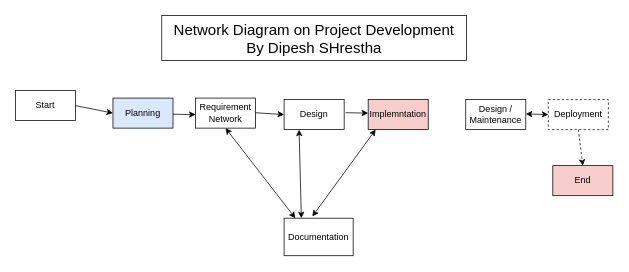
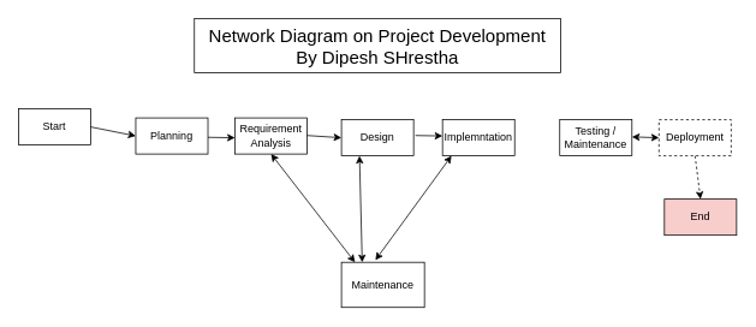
  <mxCell id="0" />
  <mxCell id="1" parent="0" />
  <mxCell id="2" value="Start" style="rounded=0;whiteSpace=wrap;html=1;" parent="1" vertex="1"><mxGeometry x="20" y="120" width="80" height="40" as="geometry" /></mxCell>
- <mxCell id="3" value="Planning" style="rounded=0;whiteSpace=wrap;html=1;fillColor=#dae8fc;" parent="1" vertex="1"><mxGeometry x="150" y="130" width="80" height="40" as="geometry" /></mxCell>
- <mxCell id="4" value="Requirement Network" style="rounded=0;whiteSpace=wrap;html=1;" parent="1" vertex="1"><mxGeometry x="260" y="130" width="80" height="40" as="geometry" /></mxCell>
+ <mxCell id="3" value="Planning" style="rounded=0;whiteSpace=wrap;html=1;" parent="1" vertex="1"><mxGeometry x="150" y="130" width="80" height="40" as="geometry" /></mxCell>
+ <mxCell id="4" value="Requirement Analysis" style="rounded=0;whiteSpace=wrap;html=1;" parent="1" vertex="1"><mxGeometry x="260" y="130" width="80" height="40" as="geometry" /></mxCell>
  <mxCell id="5" value="Design" style="rounded=0;whiteSpace=wrap;html=1;" parent="1" vertex="1"><mxGeometry x="378" y="132" width="80" height="40" as="geometry" /></mxCell>
- <mxCell id="6" value="Implemntation" style="rounded=0;whiteSpace=wrap;html=1;fillColor=#f8cecc;" parent="1" vertex="1"><mxGeometry x="490" y="132" width="80" height="40" as="geometry" /></mxCell>
- <mxCell id="7" value="Design / Maintenance" style="rounded=0;whiteSpace=wrap;html=1;" parent="1" vertex="1"><mxGeometry x="620" y="132" width="80" height="40" as="geometry" /></mxCell>
+ <mxCell id="6" value="Implemntation" style="rounded=0;whiteSpace=wrap;html=1;" parent="1" vertex="1"><mxGeometry x="490" y="132" width="80" height="40" as="geometry" /></mxCell>
+ <mxCell id="7" value="Testing / Maintenance" style="rounded=0;whiteSpace=wrap;html=1;" parent="1" vertex="1"><mxGeometry x="620" y="132" width="80" height="40" as="geometry" /></mxCell>
  <mxCell id="8" value="Deployment" style="rounded=0;whiteSpace=wrap;html=1;dashed=1;" parent="1" vertex="1"><mxGeometry x="730" y="132" width="80" height="40" as="geometry" /></mxCell>
  <mxCell id="9" value="" style="endArrow=classic;html=1;exitX=1;exitY=0.5;exitDx=0;exitDy=0;entryX=0;entryY=0.5;entryDx=0;entryDy=0;" parent="1" source="2" target="3" edge="1"><mxGeometry width="50" height="50" relative="1" as="geometry"><mxPoint x="420" y="190" as="sourcePoint" /><mxPoint x="470" y="140" as="targetPoint" /></mxGeometry></mxCell>
  <mxCell id="10" value="" style="endArrow=classic;html=1;exitX=1;exitY=0.5;exitDx=0;exitDy=0;" parent="1" edge="1"><mxGeometry width="50" height="50" relative="1" as="geometry"><mxPoint x="230" y="151.5" as="sourcePoint" /><mxPoint x="260" y="152" as="targetPoint" /></mxGeometry></mxCell>
  <mxCell id="11" value="" style="endArrow=classic;html=1;exitX=1;exitY=0.5;exitDx=0;exitDy=0;entryX=0;entryY=0.5;entryDx=0;entryDy=0;" parent="1" target="5" edge="1"><mxGeometry width="50" height="50" relative="1" as="geometry"><mxPoint x="340" y="149.5" as="sourcePoint" /><mxPoint x="370" y="150" as="targetPoint" /></mxGeometry></mxCell>
  <mxCell id="12" value="" style="endArrow=classic;html=1;exitX=1;exitY=0.5;exitDx=0;exitDy=0;" parent="1" edge="1"><mxGeometry width="50" height="50" relative="1" as="geometry"><mxPoint x="460" y="149.5" as="sourcePoint" /><mxPoint x="490" y="150" as="targetPoint" /></mxGeometry></mxCell>
  <mxCell id="13" value="" style="endArrow=classic;startArrow=classic;html=1;entryX=0;entryY=0.5;entryDx=0;entryDy=0;" parent="1" target="8" edge="1"><mxGeometry width="50" height="50" relative="1" as="geometry"><mxPoint x="700" y="151" as="sourcePoint" /><mxPoint x="730" y="153" as="targetPoint" /></mxGeometry></mxCell>
- <mxCell id="14" value="Documentation" style="rounded=0;whiteSpace=wrap;html=1;" parent="1" vertex="1"><mxGeometry x="378" y="290" width="92" height="50" as="geometry" /></mxCell>
+ <mxCell id="14" value="Maintenance" style="rounded=0;whiteSpace=wrap;html=1;" parent="1" vertex="1"><mxGeometry x="378" y="290" width="92" height="50" as="geometry" /></mxCell>
  <mxCell id="15" value="" style="endArrow=classic;startArrow=classic;html=1;entryX=0.5;entryY=1;entryDx=0;entryDy=0;" parent="1" target="4" edge="1"><mxGeometry width="50" height="50" relative="1" as="geometry"><mxPoint x="393" y="290" as="sourcePoint" /><mxPoint x="443" y="240" as="targetPoint" /></mxGeometry></mxCell>
  <mxCell id="16" value="" style="endArrow=classic;startArrow=classic;html=1;entryX=0.25;entryY=1;entryDx=0;entryDy=0;exitX=0.25;exitY=0;exitDx=0;exitDy=0;" parent="1" source="14" target="5" edge="1"><mxGeometry width="50" height="50" relative="1" as="geometry"><mxPoint x="471" y="292" as="sourcePoint" /><mxPoint x="378" y="172" as="targetPoint" /></mxGeometry></mxCell>
  <mxCell id="17" value="" style="endArrow=classic;startArrow=classic;html=1;entryX=0.25;entryY=1;entryDx=0;entryDy=0;exitX=0.409;exitY=-0.048;exitDx=0;exitDy=0;exitPerimeter=0;" parent="1" source="14" edge="1"><mxGeometry width="50" height="50" relative="1" as="geometry"><mxPoint x="503" y="290" as="sourcePoint" /><mxPoint x="500" y="172" as="targetPoint" /></mxGeometry></mxCell>
  <mxCell id="18" value="End" style="rounded=0;whiteSpace=wrap;html=1;fillColor=#f8cecc;" parent="1" vertex="1"><mxGeometry x="736" y="220" width="80" height="40" as="geometry" /></mxCell>
  <mxCell id="19" value="" style="endArrow=classic;html=1;exitX=0.5;exitY=1;exitDx=0;exitDy=0;entryX=0.5;entryY=0;entryDx=0;entryDy=0;dashed=1;" parent="1" source="8" target="18" edge="1"><mxGeometry width="50" height="50" relative="1" as="geometry"><mxPoint x="736" y="200" as="sourcePoint" /><mxPoint x="776" y="200" as="targetPoint" /></mxGeometry></mxCell>
  <mxCell id="20" value="&lt;span style=&quot;font-size: 20px; text-wrap: nowrap;&quot;&gt;Network Diagram on Project Development&lt;/span&gt;&lt;br style=&quot;font-size: 20px; text-wrap: nowrap;&quot;&gt;&lt;span style=&quot;font-size: 20px; text-wrap: nowrap;&quot;&gt;By Dipesh SHrestha&lt;/span&gt;" style="rounded=0;whiteSpace=wrap;html=1;" vertex="1" parent="1"><mxGeometry x="215" y="20" width="406" height="60" as="geometry" /></mxCell>
